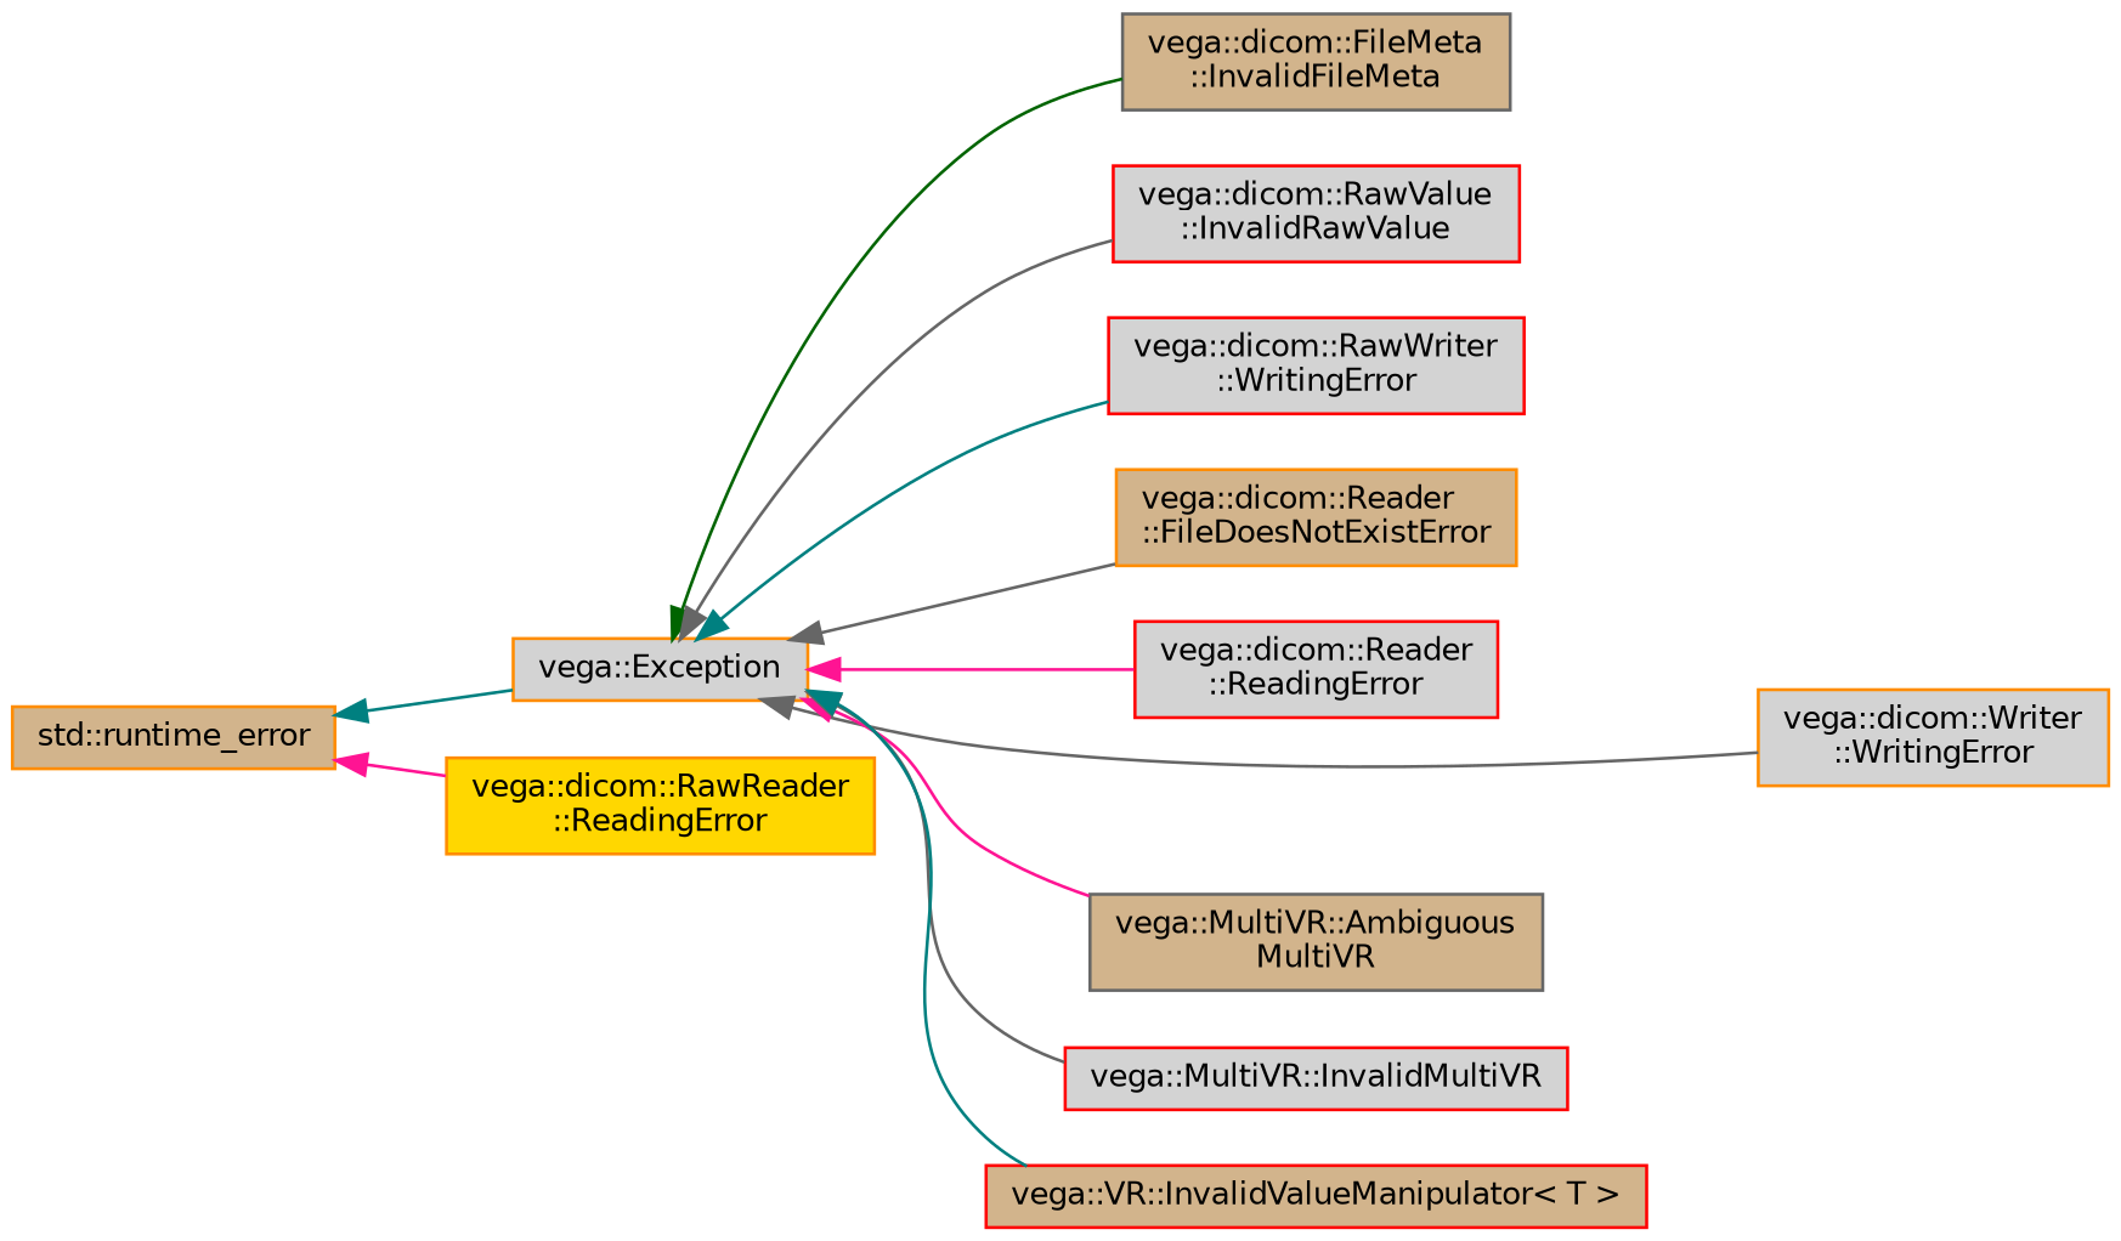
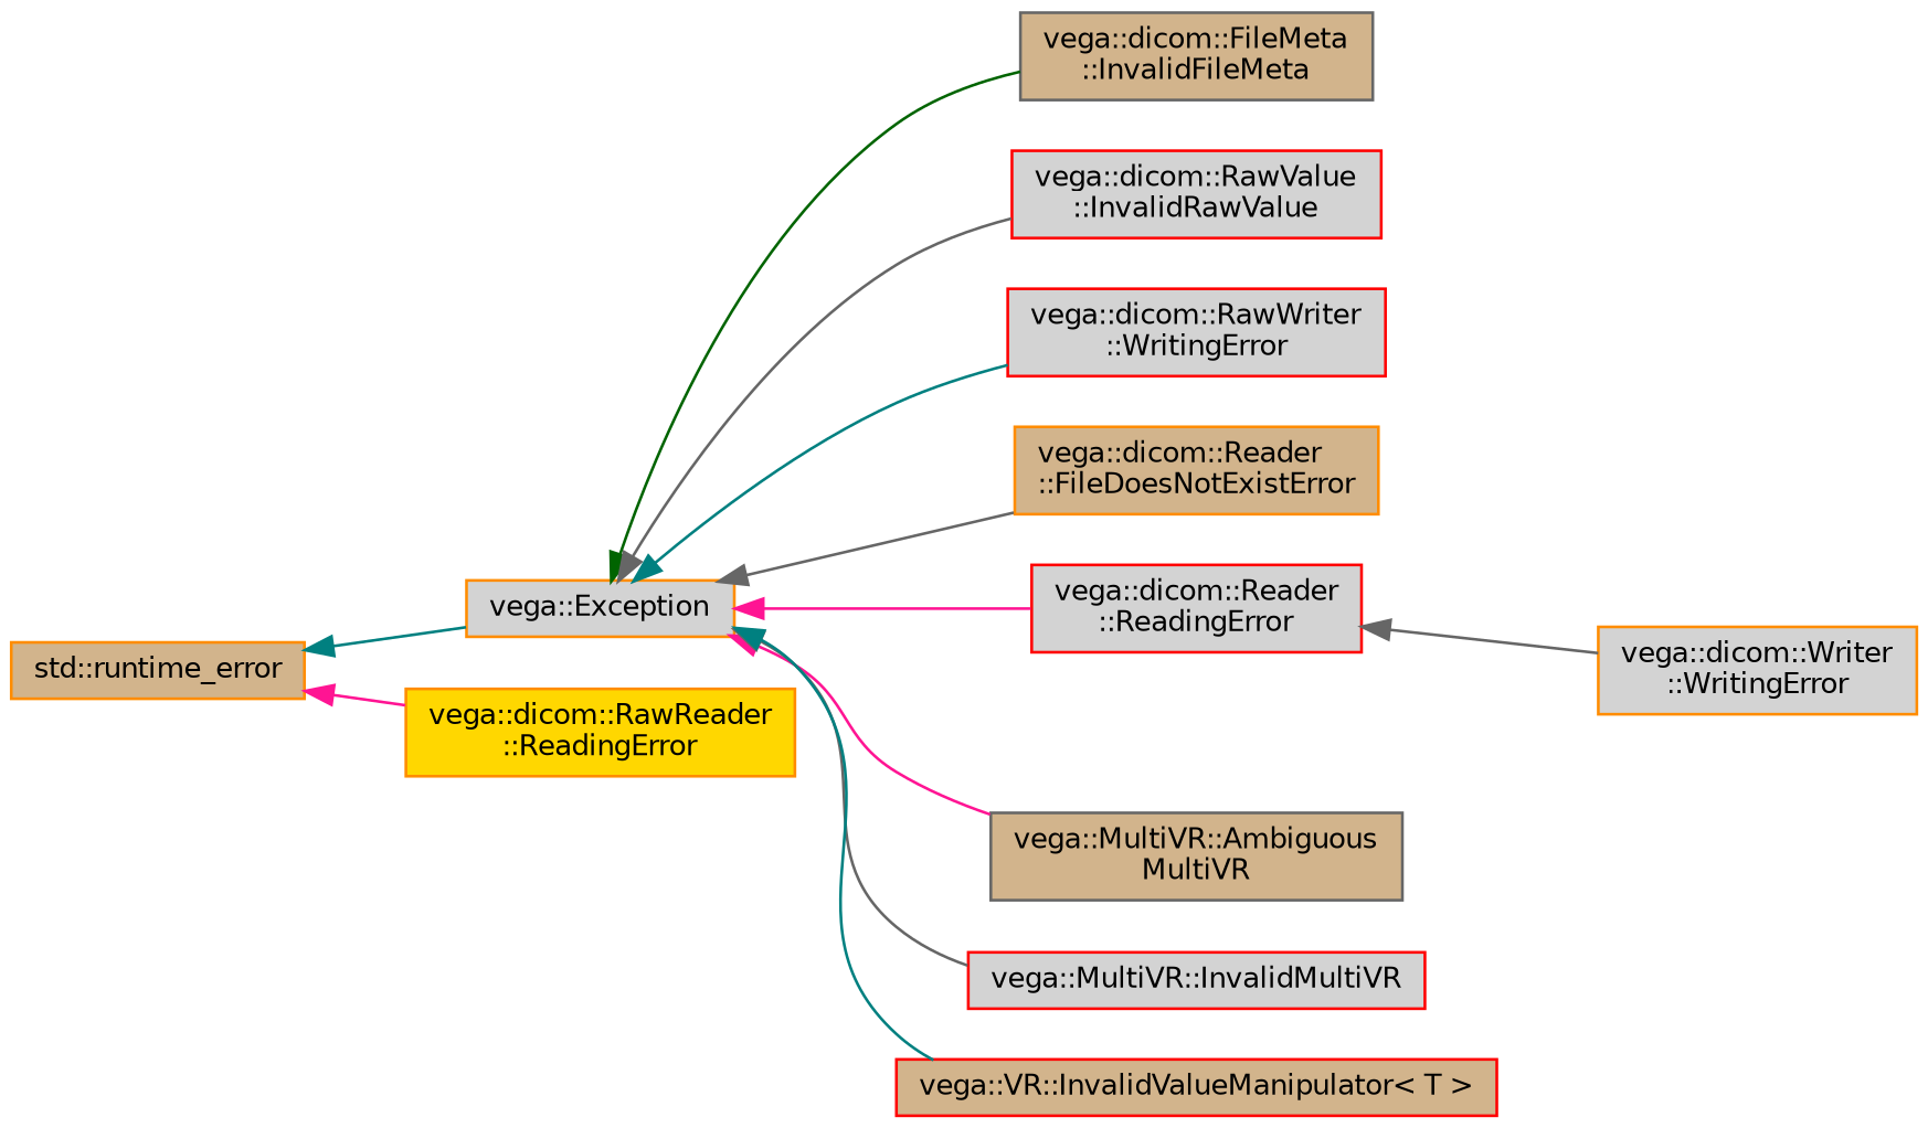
  digraph {
    rankdir=LR
    node [color=darkorange fillcolor=lightgrey fontname=Helvetica fontsize=10 shape=record style=filled]
    edge [color=gray40 dir=back fontname=Helvetica fontsize=10 labelfontname=Helvetica labelfontsize=10 style=solid]
    n1 [fontcolor=black height=0.2 label="vega::Exception" width=0.4]
    n2 [color=gray40 fillcolor=tan height=0.2 label="vega::dicom::FileMeta\l::InvalidFileMeta" width=0.4]
    n3 [color=red height=0.2 label="vega::dicom::RawValue\l::InvalidRawValue" width=0.4]
    n4 [color=red height=0.2 label="vega::dicom::RawWriter\l::WritingError" width=0.4]
    n5 [fillcolor=tan height=0.2 label="vega::dicom::Reader\l::FileDoesNotExistError" width=0.4]
    n6 [color=red height=0.2 label="vega::dicom::Reader\l::ReadingError" width=0.4]
    n7 [height=0.2 label="vega::dicom::Writer\l::WritingError" width=0.4]
    n8 [color=gray40 fillcolor=tan height=0.2 label="vega::MultiVR::Ambiguous\lMultiVR" width=0.4]
    n9 [color=red height=0.2 label="vega::MultiVR::InvalidMultiVR" width=0.4]
    n10 [color=red fillcolor=tan height=0.2 label="vega::VR::InvalidValueManipulator\< T \>" width=0.4]
    n11 [fillcolor=gold height=0.2 label="vega::dicom::RawReader\l::ReadingError" width=0.4]
    n12 [fillcolor=tan height=0.2 label="std::runtime_error" width=0.4]
    n1 -> n2 [color=darkgreen]
    n1 -> n3
    n1 -> n4 [color=teal]
    n1 -> n5
    n1 -> n6 [color=deeppink]
-   n1 -> n7
+   n6 -> n7
    n1 -> n8 [color=deeppink]
    n1 -> n9
    n1 -> n10 [color=teal]
    n12 -> n1 [color=teal]
    n12 -> n11 [color=deeppink]
  }
